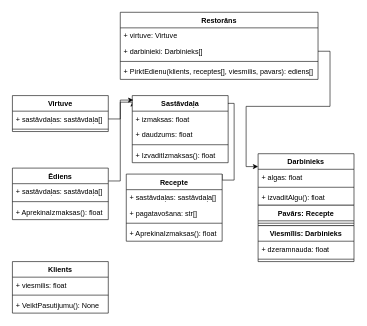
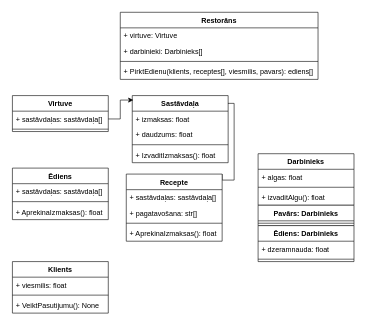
  <mxCell id="0" />
  <mxCell id="1" parent="0" />
  <mxCell id="2" value="Restorāns" style="swimlane;fontStyle=1;align=center;verticalAlign=top;childLayout=stackLayout;horizontal=1;startSize=26;horizontalStack=0;resizeParent=1;resizeParentMax=0;resizeLast=0;collapsible=1;marginBottom=0;" vertex="1" parent="1"><mxGeometry x="200" y="20" width="330" height="112" as="geometry" /></mxCell>
  <mxCell id="3" value="+ virtuve: Virtuve" style="text;strokeColor=none;fillColor=none;align=left;verticalAlign=top;spacingLeft=4;spacingRight=4;overflow=hidden;rotatable=0;points=[[0,0.5],[1,0.5]];portConstraint=eastwest;" vertex="1" parent="2"><mxGeometry y="26" width="330" height="26" as="geometry" /></mxCell>
  <mxCell id="4" value="+ darbinieki: Darbinieks[]" style="text;strokeColor=none;fillColor=none;align=left;verticalAlign=top;spacingLeft=4;spacingRight=4;overflow=hidden;rotatable=0;points=[[0,0.5],[1,0.5]];portConstraint=eastwest;" vertex="1" parent="2"><mxGeometry y="52" width="330" height="26" as="geometry" /></mxCell>
  <mxCell id="5" value="" style="line;strokeWidth=1;fillColor=none;align=left;verticalAlign=middle;spacingTop=-1;spacingLeft=3;spacingRight=3;rotatable=0;labelPosition=right;points=[];portConstraint=eastwest;strokeColor=inherit;" vertex="1" parent="2"><mxGeometry y="78" width="330" height="8" as="geometry" /></mxCell>
  <mxCell id="6" value="+ PirktEdienu(klients, receptes[], viesmilis, pavars): ediens[]" style="text;strokeColor=none;fillColor=none;align=left;verticalAlign=top;spacingLeft=4;spacingRight=4;overflow=hidden;rotatable=0;points=[[0,0.5],[1,0.5]];portConstraint=eastwest;" vertex="1" parent="2"><mxGeometry y="86" width="330" height="26" as="geometry" /></mxCell>
  <mxCell id="7" value="Darbinieks" style="swimlane;fontStyle=1;align=center;verticalAlign=top;childLayout=stackLayout;horizontal=1;startSize=26;horizontalStack=0;resizeParent=1;resizeParentMax=0;resizeLast=0;collapsible=1;marginBottom=0;" vertex="1" parent="1"><mxGeometry x="430" y="256" width="160" height="86" as="geometry" /></mxCell>
  <mxCell id="8" value="+ algas: float" style="text;strokeColor=none;fillColor=none;align=left;verticalAlign=top;spacingLeft=4;spacingRight=4;overflow=hidden;rotatable=0;points=[[0,0.5],[1,0.5]];portConstraint=eastwest;" vertex="1" parent="7"><mxGeometry y="26" width="160" height="26" as="geometry" /></mxCell>
  <mxCell id="9" value="" style="line;strokeWidth=1;fillColor=none;align=left;verticalAlign=middle;spacingTop=-1;spacingLeft=3;spacingRight=3;rotatable=0;labelPosition=right;points=[];portConstraint=eastwest;strokeColor=inherit;" vertex="1" parent="7"><mxGeometry y="52" width="160" height="8" as="geometry" /></mxCell>
  <mxCell id="10" value="+ izvaditAlgu(): float" style="text;strokeColor=none;fillColor=none;align=left;verticalAlign=top;spacingLeft=4;spacingRight=4;overflow=hidden;rotatable=0;points=[[0,0.5],[1,0.5]];portConstraint=eastwest;" vertex="1" parent="7"><mxGeometry y="60" width="160" height="26" as="geometry" /></mxCell>
- <mxCell id="11" value="Pavārs: Recepte" style="swimlane;fontStyle=1;align=center;verticalAlign=top;childLayout=stackLayout;horizontal=1;startSize=26;horizontalStack=0;resizeParent=1;resizeParentMax=0;resizeLast=0;collapsible=1;marginBottom=0;" vertex="1" parent="1"><mxGeometry x="430" y="342" width="160" height="34" as="geometry" /></mxCell>
+ <mxCell id="11" value="Pavārs: Darbinieks" style="swimlane;fontStyle=1;align=center;verticalAlign=top;childLayout=stackLayout;horizontal=1;startSize=26;horizontalStack=0;resizeParent=1;resizeParentMax=0;resizeLast=0;collapsible=1;marginBottom=0;" vertex="1" parent="1"><mxGeometry x="430" y="342" width="160" height="34" as="geometry" /></mxCell>
  <mxCell id="12" value="" style="line;strokeWidth=1;fillColor=none;align=left;verticalAlign=middle;spacingTop=-1;spacingLeft=3;spacingRight=3;rotatable=0;labelPosition=right;points=[];portConstraint=eastwest;strokeColor=inherit;" vertex="1" parent="11"><mxGeometry y="26" width="160" height="8" as="geometry" /></mxCell>
- <mxCell id="13" value="Viesmīlis: Darbinieks" style="swimlane;fontStyle=1;align=center;verticalAlign=top;childLayout=stackLayout;horizontal=1;startSize=26;horizontalStack=0;resizeParent=1;resizeParentMax=0;resizeLast=0;collapsible=1;marginBottom=0;" vertex="1" parent="1"><mxGeometry x="430" y="376" width="160" height="60" as="geometry" /></mxCell>
+ <mxCell id="13" value="Ēdiens: Darbinieks" style="swimlane;fontStyle=1;align=center;verticalAlign=top;childLayout=stackLayout;horizontal=1;startSize=26;horizontalStack=0;resizeParent=1;resizeParentMax=0;resizeLast=0;collapsible=1;marginBottom=0;" vertex="1" parent="1"><mxGeometry x="430" y="376" width="160" height="60" as="geometry" /></mxCell>
  <mxCell id="14" value="+ dzeramnauda: float" style="text;strokeColor=none;fillColor=none;align=left;verticalAlign=top;spacingLeft=4;spacingRight=4;overflow=hidden;rotatable=0;points=[[0,0.5],[1,0.5]];portConstraint=eastwest;" vertex="1" parent="13"><mxGeometry y="26" width="160" height="26" as="geometry" /></mxCell>
  <mxCell id="15" value="" style="line;strokeWidth=1;fillColor=none;align=left;verticalAlign=middle;spacingTop=-1;spacingLeft=3;spacingRight=3;rotatable=0;labelPosition=right;points=[];portConstraint=eastwest;strokeColor=inherit;" vertex="1" parent="13"><mxGeometry y="52" width="160" height="8" as="geometry" /></mxCell>
- <mxCell id="16" style="edgeStyle=orthogonalEdgeStyle;rounded=0;orthogonalLoop=1;jettySize=auto;html=1;exitX=1;exitY=0.25;exitDx=0;exitDy=0;entryX=0.006;entryY=0.086;entryDx=0;entryDy=0;entryPerimeter=0;" edge="1" parent="1" source="17" target="21"><mxGeometry relative="1" as="geometry"><mxPoint x="210" y="170" as="targetPoint" /><Array as="points"><mxPoint x="200" y="301" /><mxPoint x="200" y="170" /><mxPoint x="221" y="170" /></Array></mxGeometry></mxCell>
  <mxCell id="17" value="Ēdiens" style="swimlane;fontStyle=1;align=center;verticalAlign=top;childLayout=stackLayout;horizontal=1;startSize=26;horizontalStack=0;resizeParent=1;resizeParentMax=0;resizeLast=0;collapsible=1;marginBottom=0;" vertex="1" parent="1"><mxGeometry x="20" y="280" width="160" height="86" as="geometry" /></mxCell>
  <mxCell id="18" value="+ sastāvdaļas: sastāvdaļa[]" style="text;strokeColor=none;fillColor=none;align=left;verticalAlign=top;spacingLeft=4;spacingRight=4;overflow=hidden;rotatable=0;points=[[0,0.5],[1,0.5]];portConstraint=eastwest;" vertex="1" parent="17"><mxGeometry y="26" width="160" height="26" as="geometry" /></mxCell>
  <mxCell id="19" value="" style="line;strokeWidth=1;fillColor=none;align=left;verticalAlign=middle;spacingTop=-1;spacingLeft=3;spacingRight=3;rotatable=0;labelPosition=right;points=[];portConstraint=eastwest;strokeColor=inherit;" vertex="1" parent="17"><mxGeometry y="52" width="160" height="8" as="geometry" /></mxCell>
  <mxCell id="20" value="+ AprekinaIzmaksas(): float" style="text;strokeColor=none;fillColor=none;align=left;verticalAlign=top;spacingLeft=4;spacingRight=4;overflow=hidden;rotatable=0;points=[[0,0.5],[1,0.5]];portConstraint=eastwest;" vertex="1" parent="17"><mxGeometry y="60" width="160" height="26" as="geometry" /></mxCell>
  <mxCell id="21" value="Sastāvdaļa" style="swimlane;fontStyle=1;align=center;verticalAlign=top;childLayout=stackLayout;horizontal=1;startSize=26;horizontalStack=0;resizeParent=1;resizeParentMax=0;resizeLast=0;collapsible=1;marginBottom=0;" vertex="1" parent="1"><mxGeometry x="220" y="159" width="160" height="112" as="geometry" /></mxCell>
  <mxCell id="22" value="+ izmaksas: float" style="text;strokeColor=none;fillColor=none;align=left;verticalAlign=top;spacingLeft=4;spacingRight=4;overflow=hidden;rotatable=0;points=[[0,0.5],[1,0.5]];portConstraint=eastwest;" vertex="1" parent="21"><mxGeometry y="26" width="160" height="26" as="geometry" /></mxCell>
  <mxCell id="23" value="+ daudzums: float" style="text;strokeColor=none;fillColor=none;align=left;verticalAlign=top;spacingLeft=4;spacingRight=4;overflow=hidden;rotatable=0;points=[[0,0.5],[1,0.5]];portConstraint=eastwest;" vertex="1" parent="21"><mxGeometry y="52" width="160" height="26" as="geometry" /></mxCell>
  <mxCell id="24" value="" style="line;strokeWidth=1;fillColor=none;align=left;verticalAlign=middle;spacingTop=-1;spacingLeft=3;spacingRight=3;rotatable=0;labelPosition=right;points=[];portConstraint=eastwest;strokeColor=inherit;" vertex="1" parent="21"><mxGeometry y="78" width="160" height="8" as="geometry" /></mxCell>
  <mxCell id="25" value="+ IzvaditIzmaksas(): float" style="text;strokeColor=none;fillColor=none;align=left;verticalAlign=top;spacingLeft=4;spacingRight=4;overflow=hidden;rotatable=0;points=[[0,0.5],[1,0.5]];portConstraint=eastwest;" vertex="1" parent="21"><mxGeometry y="86" width="160" height="26" as="geometry" /></mxCell>
  <mxCell id="26" style="edgeStyle=orthogonalEdgeStyle;rounded=0;orthogonalLoop=1;jettySize=auto;html=1;exitX=1;exitY=0;exitDx=0;exitDy=0;entryX=0.998;entryY=0.116;entryDx=0;entryDy=0;entryPerimeter=0;endArrow=none;" edge="1" parent="1" source="27" target="21"><mxGeometry relative="1" as="geometry"><Array as="points"><mxPoint x="370" y="300" /><mxPoint x="390" y="300" /><mxPoint x="390" y="172" /></Array></mxGeometry></mxCell>
  <mxCell id="27" value="Recepte" style="swimlane;fontStyle=1;align=center;verticalAlign=top;childLayout=stackLayout;horizontal=1;startSize=26;horizontalStack=0;resizeParent=1;resizeParentMax=0;resizeLast=0;collapsible=1;marginBottom=0;" vertex="1" parent="1"><mxGeometry x="210" y="290" width="160" height="112" as="geometry" /></mxCell>
  <mxCell id="28" value="+ sastāvdaļas: sastāvdaļa[]" style="text;strokeColor=none;fillColor=none;align=left;verticalAlign=top;spacingLeft=4;spacingRight=4;overflow=hidden;rotatable=0;points=[[0,0.5],[1,0.5]];portConstraint=eastwest;" vertex="1" parent="27"><mxGeometry y="26" width="160" height="26" as="geometry" /></mxCell>
  <mxCell id="29" value="+ pagatavošana: str[]" style="text;strokeColor=none;fillColor=none;align=left;verticalAlign=top;spacingLeft=4;spacingRight=4;overflow=hidden;rotatable=0;points=[[0,0.5],[1,0.5]];portConstraint=eastwest;" vertex="1" parent="27"><mxGeometry y="52" width="160" height="26" as="geometry" /></mxCell>
  <mxCell id="30" value="" style="line;strokeWidth=1;fillColor=none;align=left;verticalAlign=middle;spacingTop=-1;spacingLeft=3;spacingRight=3;rotatable=0;labelPosition=right;points=[];portConstraint=eastwest;strokeColor=inherit;" vertex="1" parent="27"><mxGeometry y="78" width="160" height="8" as="geometry" /></mxCell>
  <mxCell id="31" value="+ AprekinaIzmaksas(): float" style="text;strokeColor=none;fillColor=none;align=left;verticalAlign=top;spacingLeft=4;spacingRight=4;overflow=hidden;rotatable=0;points=[[0,0.5],[1,0.5]];portConstraint=eastwest;" vertex="1" parent="27"><mxGeometry y="86" width="160" height="26" as="geometry" /></mxCell>
  <mxCell id="32" value="Virtuve" style="swimlane;fontStyle=1;align=center;verticalAlign=top;childLayout=stackLayout;horizontal=1;startSize=26;horizontalStack=0;resizeParent=1;resizeParentMax=0;resizeLast=0;collapsible=1;marginBottom=0;" vertex="1" parent="1"><mxGeometry x="20" y="159" width="160" height="60" as="geometry" /></mxCell>
  <mxCell id="33" value="+ sastāvdaļas: sastāvdaļa[]" style="text;strokeColor=none;fillColor=none;align=left;verticalAlign=top;spacingLeft=4;spacingRight=4;overflow=hidden;rotatable=0;points=[[0,0.5],[1,0.5]];portConstraint=eastwest;" vertex="1" parent="32"><mxGeometry y="26" width="160" height="26" as="geometry" /></mxCell>
  <mxCell id="34" value="" style="line;strokeWidth=1;fillColor=none;align=left;verticalAlign=middle;spacingTop=-1;spacingLeft=3;spacingRight=3;rotatable=0;labelPosition=right;points=[];portConstraint=eastwest;strokeColor=inherit;" vertex="1" parent="32"><mxGeometry y="52" width="160" height="8" as="geometry" /></mxCell>
  <mxCell id="35" value="Klients" style="swimlane;fontStyle=1;align=center;verticalAlign=top;childLayout=stackLayout;horizontal=1;startSize=26;horizontalStack=0;resizeParent=1;resizeParentMax=0;resizeLast=0;collapsible=1;marginBottom=0;" vertex="1" parent="1"><mxGeometry x="20" y="436" width="160" height="86" as="geometry" /></mxCell>
  <mxCell id="36" value="+ viesmilis: float" style="text;strokeColor=none;fillColor=none;align=left;verticalAlign=top;spacingLeft=4;spacingRight=4;overflow=hidden;rotatable=0;points=[[0,0.5],[1,0.5]];portConstraint=eastwest;" vertex="1" parent="35"><mxGeometry y="26" width="160" height="26" as="geometry" /></mxCell>
  <mxCell id="37" value="" style="line;strokeWidth=1;fillColor=none;align=left;verticalAlign=middle;spacingTop=-1;spacingLeft=3;spacingRight=3;rotatable=0;labelPosition=right;points=[];portConstraint=eastwest;strokeColor=inherit;" vertex="1" parent="35"><mxGeometry y="52" width="160" height="8" as="geometry" /></mxCell>
  <mxCell id="38" value="+ VeiktPasutijumu(): None" style="text;strokeColor=none;fillColor=none;align=left;verticalAlign=top;spacingLeft=4;spacingRight=4;overflow=hidden;rotatable=0;points=[[0,0.5],[1,0.5]];portConstraint=eastwest;" vertex="1" parent="35"><mxGeometry y="60" width="160" height="26" as="geometry" /></mxCell>
- <mxCell id="39" style="edgeStyle=orthogonalEdgeStyle;rounded=0;orthogonalLoop=1;jettySize=auto;html=1;exitX=1;exitY=0.5;exitDx=0;exitDy=0;entryX=0;entryY=0.25;entryDx=0;entryDy=0;" edge="1" parent="1" source="4" target="7"><mxGeometry relative="1" as="geometry" /></mxCell>
  <mxCell id="40" style="edgeStyle=orthogonalEdgeStyle;rounded=0;orthogonalLoop=1;jettySize=auto;html=1;exitX=1;exitY=0.5;exitDx=0;exitDy=0;entryX=0.011;entryY=0.067;entryDx=0;entryDy=0;entryPerimeter=0;" edge="1" parent="1" source="33" target="21"><mxGeometry relative="1" as="geometry" /></mxCell>
